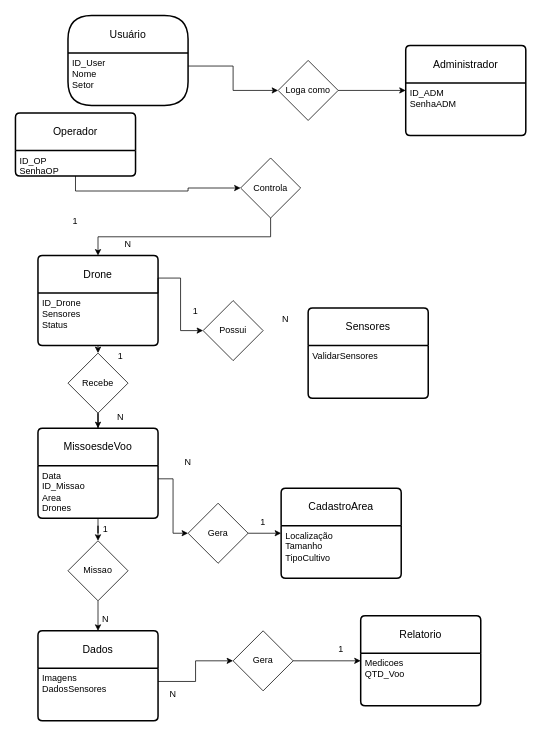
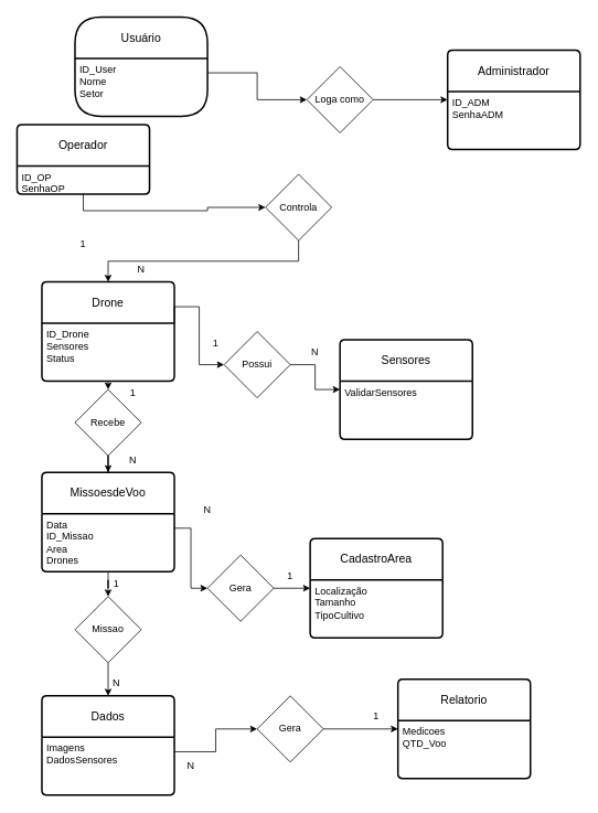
  <mxCell id="0" />
  <mxCell id="1" parent="0" />
  <mxCell id="2" value="Usuário" style="swimlane;childLayout=stackLayout;horizontal=1;startSize=50;horizontalStack=0;rounded=1;fontSize=14;fontStyle=0;strokeWidth=2;resizeParent=0;resizeLast=1;shadow=0;dashed=0;align=center;arcSize=21;whiteSpace=wrap;html=1;" vertex="1" parent="1"><mxGeometry x="90" y="20" width="160" height="120" as="geometry" /></mxCell>
  <mxCell id="3" value="ID_User&lt;div&gt;Nome&lt;br&gt;Setor&lt;/div&gt;" style="align=left;strokeColor=none;fillColor=none;spacingLeft=4;spacingRight=4;fontSize=12;verticalAlign=top;resizable=0;rotatable=0;part=1;html=1;whiteSpace=wrap;" vertex="1" parent="2"><mxGeometry y="50" width="160" height="70" as="geometry" /></mxCell>
  <mxCell id="4" style="edgeStyle=orthogonalEdgeStyle;rounded=0;orthogonalLoop=1;jettySize=auto;html=1;exitX=0.5;exitY=1;exitDx=0;exitDy=0;entryX=0;entryY=0.5;entryDx=0;entryDy=0;" edge="1" parent="1" source="5" target="31"><mxGeometry relative="1" as="geometry" /></mxCell>
  <mxCell id="5" value="Operador" style="swimlane;childLayout=stackLayout;horizontal=1;startSize=50;horizontalStack=0;rounded=1;fontSize=14;fontStyle=0;strokeWidth=2;resizeParent=0;resizeLast=1;shadow=0;dashed=0;align=center;arcSize=4;whiteSpace=wrap;html=1;" vertex="1" parent="1"><mxGeometry x="20" y="150" width="160" height="84" as="geometry" /></mxCell>
  <mxCell id="6" value="ID_OP&lt;div&gt;SenhaOP&lt;/div&gt;" style="align=left;strokeColor=none;fillColor=none;spacingLeft=4;spacingRight=4;fontSize=12;verticalAlign=top;resizable=0;rotatable=0;part=1;html=1;whiteSpace=wrap;" vertex="1" parent="5"><mxGeometry y="50" width="160" height="34" as="geometry" /></mxCell>
  <mxCell id="7" value="Administrador" style="swimlane;childLayout=stackLayout;horizontal=1;startSize=50;horizontalStack=0;rounded=1;fontSize=14;fontStyle=0;strokeWidth=2;resizeParent=0;resizeLast=1;shadow=0;dashed=0;align=center;arcSize=4;whiteSpace=wrap;html=1;" vertex="1" parent="1"><mxGeometry x="540" y="60" width="160" height="120" as="geometry" /></mxCell>
  <mxCell id="8" value="ID_ADM&lt;div&gt;SenhaADM&lt;/div&gt;" style="align=left;strokeColor=none;fillColor=none;spacingLeft=4;spacingRight=4;fontSize=12;verticalAlign=top;resizable=0;rotatable=0;part=1;html=1;whiteSpace=wrap;" vertex="1" parent="7"><mxGeometry y="50" width="160" height="70" as="geometry" /></mxCell>
  <mxCell id="9" value="Drone" style="swimlane;childLayout=stackLayout;horizontal=1;startSize=50;horizontalStack=0;rounded=1;fontSize=14;fontStyle=0;strokeWidth=2;resizeParent=0;resizeLast=1;shadow=0;dashed=0;align=center;arcSize=4;whiteSpace=wrap;html=1;" vertex="1" parent="1"><mxGeometry x="50" y="340" width="160" height="120" as="geometry" /></mxCell>
  <mxCell id="10" value="ID_Drone&lt;div&gt;Sensores&lt;/div&gt;&lt;div&gt;Status&lt;/div&gt;" style="align=left;strokeColor=none;fillColor=none;spacingLeft=4;spacingRight=4;fontSize=12;verticalAlign=top;resizable=0;rotatable=0;part=1;html=1;whiteSpace=wrap;" vertex="1" parent="9"><mxGeometry y="50" width="160" height="70" as="geometry" /></mxCell>
  <mxCell id="11" value="" style="rhombus;whiteSpace=wrap;html=1;" vertex="1" parent="9"><mxGeometry y="120" width="160" as="geometry" /></mxCell>
  <mxCell id="12" value="Sensores" style="swimlane;childLayout=stackLayout;horizontal=1;startSize=50;horizontalStack=0;rounded=1;fontSize=14;fontStyle=0;strokeWidth=2;resizeParent=0;resizeLast=1;shadow=0;dashed=0;align=center;arcSize=4;whiteSpace=wrap;html=1;" vertex="1" parent="1"><mxGeometry x="410" y="410" width="160" height="120" as="geometry"><mxRectangle x="400" y="410" width="100" height="50" as="alternateBounds" /></mxGeometry></mxCell>
  <mxCell id="13" value="ValidarSensores" style="align=left;strokeColor=none;fillColor=none;spacingLeft=4;spacingRight=4;fontSize=12;verticalAlign=top;resizable=0;rotatable=0;part=1;html=1;whiteSpace=wrap;" vertex="1" parent="12"><mxGeometry y="50" width="160" height="70" as="geometry" /></mxCell>
  <mxCell id="14" value="MissoesdeVoo" style="swimlane;childLayout=stackLayout;horizontal=1;startSize=50;horizontalStack=0;rounded=1;fontSize=14;fontStyle=0;strokeWidth=2;resizeParent=0;resizeLast=1;shadow=0;dashed=0;align=center;arcSize=4;whiteSpace=wrap;html=1;" vertex="1" parent="1"><mxGeometry x="50" y="570" width="160" height="120" as="geometry" /></mxCell>
  <mxCell id="15" value="Data&lt;div&gt;ID_Missao&lt;/div&gt;&lt;div&gt;Area&lt;/div&gt;&lt;div&gt;Drones&lt;/div&gt;" style="align=left;strokeColor=none;fillColor=none;spacingLeft=4;spacingRight=4;fontSize=12;verticalAlign=top;resizable=0;rotatable=0;part=1;html=1;whiteSpace=wrap;" vertex="1" parent="14"><mxGeometry y="50" width="160" height="70" as="geometry" /></mxCell>
  <mxCell id="16" value="CadastroArea" style="swimlane;childLayout=stackLayout;horizontal=1;startSize=50;horizontalStack=0;rounded=1;fontSize=14;fontStyle=0;strokeWidth=2;resizeParent=0;resizeLast=1;shadow=0;dashed=0;align=center;arcSize=4;whiteSpace=wrap;html=1;" vertex="1" parent="1"><mxGeometry x="374" y="650" width="160" height="120" as="geometry" /></mxCell>
  <mxCell id="17" value="Localização&lt;div&gt;Tamanho&lt;br&gt;TipoCultivo&lt;/div&gt;" style="align=left;strokeColor=none;fillColor=none;spacingLeft=4;spacingRight=4;fontSize=12;verticalAlign=top;resizable=0;rotatable=0;part=1;html=1;whiteSpace=wrap;" vertex="1" parent="16"><mxGeometry y="50" width="160" height="70" as="geometry" /></mxCell>
  <mxCell id="18" value="Dados" style="swimlane;childLayout=stackLayout;horizontal=1;startSize=50;horizontalStack=0;rounded=1;fontSize=14;fontStyle=0;strokeWidth=2;resizeParent=0;resizeLast=1;shadow=0;dashed=0;align=center;arcSize=4;whiteSpace=wrap;html=1;" vertex="1" parent="1"><mxGeometry x="50" y="840" width="160" height="120" as="geometry" /></mxCell>
  <mxCell id="19" value="Imagens&lt;br&gt;DadosSensores" style="align=left;strokeColor=none;fillColor=none;spacingLeft=4;spacingRight=4;fontSize=12;verticalAlign=top;resizable=0;rotatable=0;part=1;html=1;whiteSpace=wrap;" vertex="1" parent="18"><mxGeometry y="50" width="160" height="70" as="geometry" /></mxCell>
  <mxCell id="20" value="Relatorio" style="swimlane;childLayout=stackLayout;horizontal=1;startSize=50;horizontalStack=0;rounded=1;fontSize=14;fontStyle=0;strokeWidth=2;resizeParent=0;resizeLast=1;shadow=0;dashed=0;align=center;arcSize=4;whiteSpace=wrap;html=1;" vertex="1" parent="1"><mxGeometry x="480" y="820" width="160" height="120" as="geometry" /></mxCell>
  <mxCell id="21" value="Medicoes&lt;br&gt;QTD_Voo" style="align=left;strokeColor=none;fillColor=none;spacingLeft=4;spacingRight=4;fontSize=12;verticalAlign=top;resizable=0;rotatable=0;part=1;html=1;whiteSpace=wrap;" vertex="1" parent="20"><mxGeometry y="50" width="160" height="70" as="geometry" /></mxCell>
  <mxCell id="22" value="1" style="text;html=1;align=center;verticalAlign=middle;whiteSpace=wrap;rounded=0;" vertex="1" parent="1"><mxGeometry x="70" y="280" width="60" height="30" as="geometry" /></mxCell>
  <mxCell id="23" value="N" style="text;html=1;align=center;verticalAlign=middle;whiteSpace=wrap;rounded=0;" vertex="1" parent="1"><mxGeometry x="140" y="310" width="60" height="30" as="geometry" /></mxCell>
  <mxCell id="24" value="N" style="text;html=1;align=center;verticalAlign=middle;whiteSpace=wrap;rounded=0;" vertex="1" parent="1"><mxGeometry x="350" y="410" width="60" height="30" as="geometry" /></mxCell>
  <mxCell id="25" value="1" style="text;html=1;align=center;verticalAlign=middle;whiteSpace=wrap;rounded=0;" vertex="1" parent="1"><mxGeometry x="110" y="690" width="60" height="30" as="geometry" /></mxCell>
  <mxCell id="26" value="N" style="text;html=1;align=center;verticalAlign=middle;whiteSpace=wrap;rounded=0;" vertex="1" parent="1"><mxGeometry x="110" y="810" width="60" height="30" as="geometry" /></mxCell>
  <mxCell id="27" style="edgeStyle=orthogonalEdgeStyle;rounded=0;orthogonalLoop=1;jettySize=auto;html=1;exitX=1;exitY=0.5;exitDx=0;exitDy=0;" edge="1" parent="1" source="28" target="7"><mxGeometry relative="1" as="geometry" /></mxCell>
  <mxCell id="28" value="Loga como" style="rhombus;whiteSpace=wrap;html=1;" vertex="1" parent="1"><mxGeometry x="370" y="80" width="80" height="80" as="geometry" /></mxCell>
  <mxCell id="29" style="edgeStyle=orthogonalEdgeStyle;rounded=0;orthogonalLoop=1;jettySize=auto;html=1;exitX=1;exitY=0.25;exitDx=0;exitDy=0;" edge="1" parent="1" source="3" target="28"><mxGeometry relative="1" as="geometry" /></mxCell>
  <mxCell id="30" style="edgeStyle=orthogonalEdgeStyle;rounded=0;orthogonalLoop=1;jettySize=auto;html=1;exitX=0.5;exitY=1;exitDx=0;exitDy=0;" edge="1" parent="1" source="31" target="9"><mxGeometry relative="1" as="geometry" /></mxCell>
  <mxCell id="31" value="Controla" style="rhombus;whiteSpace=wrap;html=1;" vertex="1" parent="1"><mxGeometry x="320" y="210" width="80" height="80" as="geometry" /></mxCell>
  <mxCell id="32" style="edgeStyle=orthogonalEdgeStyle;rounded=0;orthogonalLoop=1;jettySize=auto;html=1;exitX=0.5;exitY=1;exitDx=0;exitDy=0;" edge="1" parent="1" source="33" target="18"><mxGeometry relative="1" as="geometry" /></mxCell>
  <mxCell id="33" value="Missao" style="rhombus;whiteSpace=wrap;html=1;" vertex="1" parent="1"><mxGeometry x="90" y="720" width="80" height="80" as="geometry" /></mxCell>
  <mxCell id="34" style="edgeStyle=orthogonalEdgeStyle;rounded=0;orthogonalLoop=1;jettySize=auto;html=1;exitX=0.5;exitY=1;exitDx=0;exitDy=0;" edge="1" parent="1" source="15" target="33"><mxGeometry relative="1" as="geometry" /></mxCell>
  <mxCell id="35" style="edgeStyle=orthogonalEdgeStyle;rounded=0;orthogonalLoop=1;jettySize=auto;html=1;exitX=1;exitY=0.5;exitDx=0;exitDy=0;" edge="1" parent="1" source="36" target="20"><mxGeometry relative="1" as="geometry" /></mxCell>
  <mxCell id="36" value="Gera" style="rhombus;whiteSpace=wrap;html=1;" vertex="1" parent="1"><mxGeometry x="310" y="840" width="80" height="80" as="geometry" /></mxCell>
  <mxCell id="37" style="edgeStyle=orthogonalEdgeStyle;rounded=0;orthogonalLoop=1;jettySize=auto;html=1;exitX=1;exitY=0.25;exitDx=0;exitDy=0;" edge="1" parent="1" source="19" target="36"><mxGeometry relative="1" as="geometry" /></mxCell>
  <mxCell id="38" value="N" style="text;html=1;align=center;verticalAlign=middle;whiteSpace=wrap;rounded=0;" vertex="1" parent="1"><mxGeometry x="200" y="910" width="60" height="30" as="geometry" /></mxCell>
  <mxCell id="39" value="1" style="text;html=1;align=center;verticalAlign=middle;whiteSpace=wrap;rounded=0;" vertex="1" parent="1"><mxGeometry x="424" y="850" width="60" height="30" as="geometry" /></mxCell>
  <mxCell id="40" style="edgeStyle=orthogonalEdgeStyle;rounded=0;orthogonalLoop=1;jettySize=auto;html=1;exitX=1;exitY=0.5;exitDx=0;exitDy=0;" edge="1" parent="1" source="41" target="16"><mxGeometry relative="1" as="geometry" /></mxCell>
  <mxCell id="41" value="Gera" style="rhombus;whiteSpace=wrap;html=1;" vertex="1" parent="1"><mxGeometry x="250" y="670" width="80" height="80" as="geometry" /></mxCell>
  <mxCell id="42" style="edgeStyle=orthogonalEdgeStyle;rounded=0;orthogonalLoop=1;jettySize=auto;html=1;exitX=1;exitY=0.25;exitDx=0;exitDy=0;" edge="1" parent="1" source="15" target="41"><mxGeometry relative="1" as="geometry" /></mxCell>
  <mxCell id="43" value="N" style="text;html=1;align=center;verticalAlign=middle;whiteSpace=wrap;rounded=0;" vertex="1" parent="1"><mxGeometry x="220" y="600" width="60" height="30" as="geometry" /></mxCell>
  <mxCell id="44" value="1" style="text;html=1;align=center;verticalAlign=middle;whiteSpace=wrap;rounded=0;" vertex="1" parent="1"><mxGeometry x="320" y="680" width="60" height="30" as="geometry" /></mxCell>
+ <mxCell id="45" style="edgeStyle=orthogonalEdgeStyle;rounded=0;orthogonalLoop=1;jettySize=auto;html=1;exitX=1;exitY=0.5;exitDx=0;exitDy=0;" edge="1" parent="1" source="46" target="12"><mxGeometry relative="1" as="geometry" /></mxCell>
  <mxCell id="46" value="Possui" style="rhombus;whiteSpace=wrap;html=1;" vertex="1" parent="1"><mxGeometry x="270" y="400" width="80" height="80" as="geometry" /></mxCell>
  <mxCell id="47" style="edgeStyle=orthogonalEdgeStyle;rounded=0;orthogonalLoop=1;jettySize=auto;html=1;exitX=1;exitY=0;exitDx=0;exitDy=0;entryX=0;entryY=0.5;entryDx=0;entryDy=0;" edge="1" parent="1" source="10" target="46"><mxGeometry relative="1" as="geometry" /></mxCell>
  <mxCell id="48" value="1" style="text;html=1;align=center;verticalAlign=middle;whiteSpace=wrap;rounded=0;" vertex="1" parent="1"><mxGeometry x="230" y="400" width="60" height="30" as="geometry" /></mxCell>
  <mxCell id="49" style="edgeStyle=orthogonalEdgeStyle;rounded=0;orthogonalLoop=1;jettySize=auto;html=1;exitX=0.5;exitY=1;exitDx=0;exitDy=0;" edge="1" parent="1" source="50" target="14"><mxGeometry relative="1" as="geometry" /></mxCell>
  <mxCell id="50" value="Recebe" style="rhombus;whiteSpace=wrap;html=1;" vertex="1" parent="1"><mxGeometry x="90" y="470" width="80" height="80" as="geometry" /></mxCell>
  <mxCell id="51" style="edgeStyle=orthogonalEdgeStyle;rounded=0;orthogonalLoop=1;jettySize=auto;html=1;exitX=0.5;exitY=1;exitDx=0;exitDy=0;entryX=0.5;entryY=0;entryDx=0;entryDy=0;" edge="1" parent="1" source="10" target="50"><mxGeometry relative="1" as="geometry" /></mxCell>
  <mxCell id="52" value="1" style="text;html=1;align=center;verticalAlign=middle;whiteSpace=wrap;rounded=0;" vertex="1" parent="1"><mxGeometry x="130" y="460" width="60" height="30" as="geometry" /></mxCell>
  <mxCell id="53" value="N" style="text;html=1;align=center;verticalAlign=middle;whiteSpace=wrap;rounded=0;" vertex="1" parent="1"><mxGeometry x="130" y="540" width="60" height="30" as="geometry" /></mxCell>
